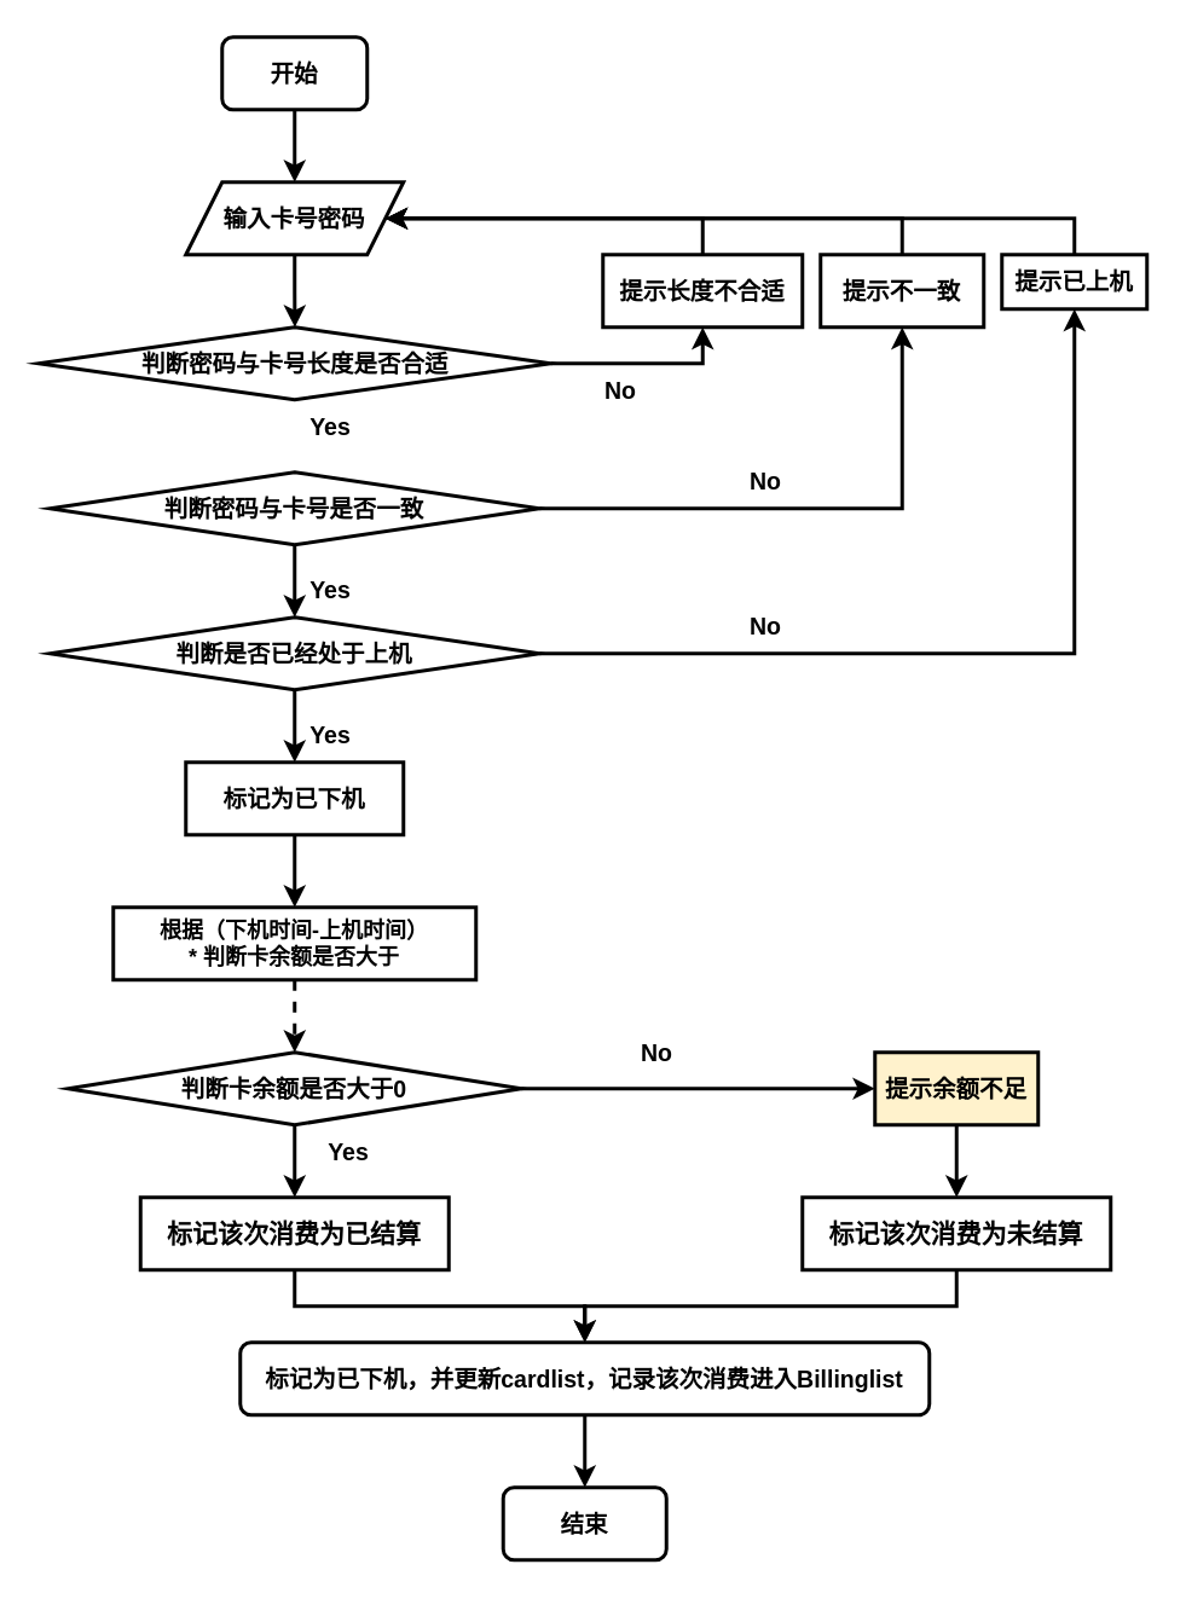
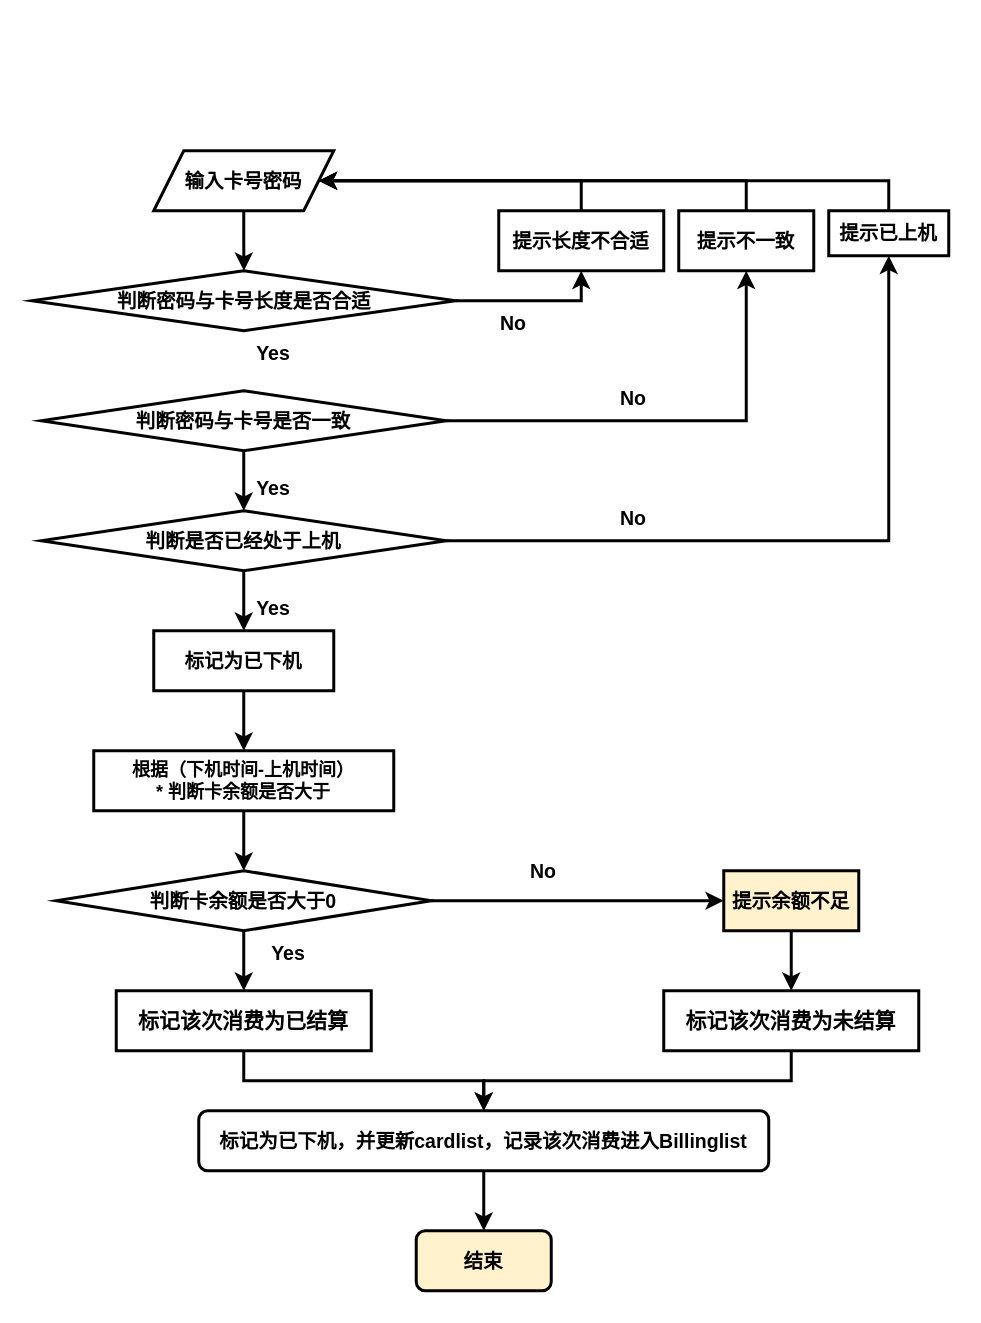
  <mxCell id="0" />
  <mxCell id="1" parent="0" />
- <mxCell id="2" style="edgeStyle=orthogonalEdgeStyle;rounded=0;orthogonalLoop=1;jettySize=auto;html=1;exitX=0.5;exitY=1;exitDx=0;exitDy=0;fontSize=13;strokeWidth=2;" parent="1" source="3" target="5" edge="1"><mxGeometry relative="1" as="geometry" /></mxCell>
- <mxCell id="3" value="&lt;b&gt;&lt;font style=&quot;font-size: 13px;&quot;&gt;开始&lt;/font&gt;&lt;/b&gt;" style="rounded=1;whiteSpace=wrap;html=1;strokeWidth=2;" parent="1" vertex="1"><mxGeometry x="122" y="20" width="80" height="40" as="geometry" /></mxCell>
  <mxCell id="4" style="edgeStyle=orthogonalEdgeStyle;rounded=0;orthogonalLoop=1;jettySize=auto;html=1;exitX=0.5;exitY=1;exitDx=0;exitDy=0;strokeWidth=2;fontSize=13;" parent="1" source="5" target="7" edge="1"><mxGeometry relative="1" as="geometry" /></mxCell>
  <mxCell id="5" value="&lt;b&gt;输入卡号密码&lt;/b&gt;" style="shape=parallelogram;perimeter=parallelogramPerimeter;whiteSpace=wrap;html=1;fixedSize=1;strokeWidth=2;fontSize=13;" parent="1" vertex="1"><mxGeometry x="102" y="100" width="120" height="40" as="geometry" /></mxCell>
  <mxCell id="6" style="edgeStyle=orthogonalEdgeStyle;rounded=0;orthogonalLoop=1;jettySize=auto;html=1;exitX=1;exitY=0.5;exitDx=0;exitDy=0;entryX=0.5;entryY=1;entryDx=0;entryDy=0;strokeWidth=2;fontSize=13;" parent="1" source="7" target="18" edge="1"><mxGeometry relative="1" as="geometry" /></mxCell>
  <mxCell id="7" value="&lt;b&gt;判断密码与卡号长度是否合适&lt;/b&gt;" style="rhombus;whiteSpace=wrap;html=1;strokeWidth=2;fontSize=13;" parent="1" vertex="1"><mxGeometry x="20.75" y="180" width="282.5" height="40" as="geometry" /></mxCell>
  <mxCell id="8" style="edgeStyle=orthogonalEdgeStyle;rounded=0;orthogonalLoop=1;jettySize=auto;html=1;exitX=0.5;exitY=1;exitDx=0;exitDy=0;strokeWidth=2;fontSize=13;" parent="1" source="10" target="13" edge="1"><mxGeometry relative="1" as="geometry" /></mxCell>
  <mxCell id="9" style="edgeStyle=orthogonalEdgeStyle;rounded=0;orthogonalLoop=1;jettySize=auto;html=1;exitX=1;exitY=0.5;exitDx=0;exitDy=0;entryX=0.5;entryY=1;entryDx=0;entryDy=0;strokeWidth=2;fontSize=13;" parent="1" source="10" target="20" edge="1"><mxGeometry relative="1" as="geometry" /></mxCell>
  <mxCell id="10" value="&lt;b&gt;判断密码与卡号是否一致&lt;/b&gt;" style="rhombus;whiteSpace=wrap;html=1;strokeWidth=2;fontSize=13;" parent="1" vertex="1"><mxGeometry x="27" y="260" width="270" height="40" as="geometry" /></mxCell>
  <mxCell id="11" style="edgeStyle=orthogonalEdgeStyle;rounded=0;orthogonalLoop=1;jettySize=auto;html=1;exitX=0.5;exitY=1;exitDx=0;exitDy=0;strokeWidth=2;fontSize=13;" parent="1" source="13" edge="1"><mxGeometry relative="1" as="geometry"><mxPoint x="162" y="420" as="targetPoint" /></mxGeometry></mxCell>
  <mxCell id="12" style="edgeStyle=orthogonalEdgeStyle;rounded=0;orthogonalLoop=1;jettySize=auto;html=1;exitX=1;exitY=0.5;exitDx=0;exitDy=0;strokeWidth=2;fontSize=13;" parent="1" source="13" target="22" edge="1"><mxGeometry relative="1" as="geometry"><Array as="points"><mxPoint x="592" y="360" /></Array></mxGeometry></mxCell>
  <mxCell id="13" value="&lt;b&gt;判断是否已经处于上机&lt;/b&gt;" style="rhombus;whiteSpace=wrap;html=1;strokeWidth=2;fontSize=13;" parent="1" vertex="1"><mxGeometry x="27" y="340" width="270" height="40" as="geometry" /></mxCell>
  <mxCell id="14" style="edgeStyle=orthogonalEdgeStyle;rounded=0;orthogonalLoop=1;jettySize=auto;html=1;exitX=0.5;exitY=1;exitDx=0;exitDy=0;strokeWidth=2;" parent="1" source="15" target="34" edge="1"><mxGeometry relative="1" as="geometry" /></mxCell>
  <mxCell id="15" value="&lt;b&gt;标记为已下机&lt;/b&gt;" style="rounded=0;whiteSpace=wrap;html=1;strokeWidth=2;fontSize=13;" parent="1" vertex="1"><mxGeometry x="102" y="420" width="120" height="40" as="geometry" /></mxCell>
- <mxCell id="16" value="&lt;b&gt;结束&lt;/b&gt;" style="rounded=1;whiteSpace=wrap;html=1;strokeWidth=2;fontSize=13;" parent="1" vertex="1"><mxGeometry x="277" y="820" width="90" height="40" as="geometry" /></mxCell>
+ <mxCell id="16" value="&lt;b&gt;结束&lt;/b&gt;" style="rounded=1;whiteSpace=wrap;html=1;strokeWidth=2;fontSize=13;fillColor=#fff2cc;" parent="1" vertex="1"><mxGeometry x="277" y="820" width="90" height="40" as="geometry" /></mxCell>
  <mxCell id="17" style="edgeStyle=orthogonalEdgeStyle;rounded=0;orthogonalLoop=1;jettySize=auto;html=1;exitX=0.5;exitY=0;exitDx=0;exitDy=0;strokeWidth=2;fontSize=13;" parent="1" source="18" target="5" edge="1"><mxGeometry relative="1" as="geometry" /></mxCell>
  <mxCell id="18" value="&lt;b&gt;提示长度不合适&lt;/b&gt;" style="rounded=0;whiteSpace=wrap;html=1;strokeWidth=2;fontSize=13;" parent="1" vertex="1"><mxGeometry x="332" y="140" width="110" height="40" as="geometry" /></mxCell>
  <mxCell id="19" style="edgeStyle=orthogonalEdgeStyle;rounded=0;orthogonalLoop=1;jettySize=auto;html=1;exitX=0.5;exitY=0;exitDx=0;exitDy=0;entryX=1;entryY=0.5;entryDx=0;entryDy=0;strokeWidth=2;fontSize=13;" parent="1" source="20" target="5" edge="1"><mxGeometry relative="1" as="geometry" /></mxCell>
  <mxCell id="20" value="&lt;b&gt;提示不一致&lt;/b&gt;" style="rounded=0;whiteSpace=wrap;html=1;strokeWidth=2;fontSize=13;" parent="1" vertex="1"><mxGeometry x="452" y="140" width="90" height="40" as="geometry" /></mxCell>
  <mxCell id="21" style="edgeStyle=orthogonalEdgeStyle;rounded=0;orthogonalLoop=1;jettySize=auto;html=1;exitX=0.5;exitY=0;exitDx=0;exitDy=0;entryX=1;entryY=0.5;entryDx=0;entryDy=0;strokeWidth=2;fontSize=13;" parent="1" source="22" target="5" edge="1"><mxGeometry relative="1" as="geometry" /></mxCell>
  <mxCell id="22" value="&lt;b&gt;提示已上机&lt;/b&gt;" style="rounded=0;whiteSpace=wrap;html=1;strokeWidth=2;fontSize=13;" parent="1" vertex="1"><mxGeometry x="552" y="140" width="80" height="30" as="geometry" /></mxCell>
  <mxCell id="23" value="&lt;b&gt;Yes&lt;/b&gt;" style="text;html=1;strokeColor=none;fillColor=none;align=center;verticalAlign=middle;whiteSpace=wrap;rounded=0;fontSize=13;" parent="1" vertex="1"><mxGeometry x="152" y="390" width="60" height="30" as="geometry" /></mxCell>
  <mxCell id="24" value="&lt;b&gt;Yes&lt;/b&gt;" style="text;html=1;strokeColor=none;fillColor=none;align=center;verticalAlign=middle;whiteSpace=wrap;rounded=0;fontSize=13;" parent="1" vertex="1"><mxGeometry x="152" y="310" width="60" height="30" as="geometry" /></mxCell>
  <mxCell id="25" value="&lt;b&gt;Yes&lt;/b&gt;" style="text;html=1;strokeColor=none;fillColor=none;align=center;verticalAlign=middle;whiteSpace=wrap;rounded=0;fontSize=13;" parent="1" vertex="1"><mxGeometry x="152" y="220" width="60" height="30" as="geometry" /></mxCell>
  <mxCell id="26" value="&lt;b&gt;No&lt;/b&gt;" style="text;html=1;strokeColor=none;fillColor=none;align=center;verticalAlign=middle;whiteSpace=wrap;rounded=0;fontSize=13;" parent="1" vertex="1"><mxGeometry x="332" y="565" width="60" height="30" as="geometry" /></mxCell>
  <mxCell id="27" value="&lt;b&gt;No&lt;/b&gt;" style="text;html=1;strokeColor=none;fillColor=none;align=center;verticalAlign=middle;whiteSpace=wrap;rounded=0;fontSize=13;" parent="1" vertex="1"><mxGeometry x="392" y="330" width="60" height="30" as="geometry" /></mxCell>
  <mxCell id="28" value="&lt;b&gt;No&lt;/b&gt;" style="text;html=1;strokeColor=none;fillColor=none;align=center;verticalAlign=middle;whiteSpace=wrap;rounded=0;fontSize=13;" parent="1" vertex="1"><mxGeometry x="392" y="250" width="60" height="30" as="geometry" /></mxCell>
  <mxCell id="29" value="&lt;b&gt;No&lt;/b&gt;" style="text;html=1;strokeColor=none;fillColor=none;align=center;verticalAlign=middle;whiteSpace=wrap;rounded=0;fontSize=13;" parent="1" vertex="1"><mxGeometry x="312" y="200" width="60" height="30" as="geometry" /></mxCell>
  <mxCell id="30" style="edgeStyle=orthogonalEdgeStyle;rounded=0;orthogonalLoop=1;jettySize=auto;html=1;exitX=1;exitY=0.5;exitDx=0;exitDy=0;strokeWidth=2;" edge="1" parent="1" source="32" target="37"><mxGeometry relative="1" as="geometry"><Array as="points"><mxPoint x="452" y="600" /><mxPoint x="452" y="600" /></Array></mxGeometry></mxCell>
  <mxCell id="31" style="edgeStyle=orthogonalEdgeStyle;rounded=0;orthogonalLoop=1;jettySize=auto;html=1;exitX=0.5;exitY=1;exitDx=0;exitDy=0;entryX=0.5;entryY=0;entryDx=0;entryDy=0;strokeWidth=2;fontSize=14;" edge="1" parent="1" source="32" target="41"><mxGeometry relative="1" as="geometry" /></mxCell>
  <mxCell id="32" value="&lt;b&gt;判断卡余额是否大于0&lt;/b&gt;" style="rhombus;whiteSpace=wrap;html=1;strokeWidth=2;fontSize=13;" parent="1" vertex="1"><mxGeometry x="37" y="580" width="250" height="40" as="geometry" /></mxCell>
- <mxCell id="33" style="edgeStyle=orthogonalEdgeStyle;rounded=0;orthogonalLoop=1;jettySize=auto;html=1;exitX=0.5;exitY=1;exitDx=0;exitDy=0;strokeWidth=2;dashed=1;" parent="1" source="34" target="32" edge="1"><mxGeometry relative="1" as="geometry" /></mxCell>
+ <mxCell id="33" style="edgeStyle=orthogonalEdgeStyle;rounded=0;orthogonalLoop=1;jettySize=auto;html=1;exitX=0.5;exitY=1;exitDx=0;exitDy=0;strokeWidth=2;" parent="1" source="34" target="32" edge="1"><mxGeometry relative="1" as="geometry" /></mxCell>
  <mxCell id="34" value="&lt;b&gt;根据（下机时间-上机时间）&lt;br&gt;* 判断卡余额是否大于&lt;br&gt;&lt;/b&gt;" style="rounded=0;whiteSpace=wrap;html=1;strokeWidth=2;" parent="1" vertex="1"><mxGeometry x="62" y="500" width="200" height="40" as="geometry" /></mxCell>
  <mxCell id="35" value="&lt;b&gt;Yes&lt;/b&gt;" style="text;html=1;strokeColor=none;fillColor=none;align=center;verticalAlign=middle;whiteSpace=wrap;rounded=0;fontSize=13;" parent="1" vertex="1"><mxGeometry x="162" y="620" width="60" height="30" as="geometry" /></mxCell>
  <mxCell id="36" style="edgeStyle=orthogonalEdgeStyle;rounded=0;orthogonalLoop=1;jettySize=auto;html=1;exitX=0.5;exitY=1;exitDx=0;exitDy=0;entryX=0.5;entryY=0;entryDx=0;entryDy=0;strokeWidth=2;fontSize=14;" edge="1" parent="1" source="37" target="43"><mxGeometry relative="1" as="geometry" /></mxCell>
  <mxCell id="37" value="&lt;b&gt;提示余额不足&lt;/b&gt;" style="rounded=0;whiteSpace=wrap;html=1;strokeWidth=2;fontSize=13;fillColor=#fff2cc;" vertex="1" parent="1"><mxGeometry x="482" y="580" width="90" height="40" as="geometry" /></mxCell>
  <mxCell id="38" style="edgeStyle=orthogonalEdgeStyle;rounded=0;orthogonalLoop=1;jettySize=auto;html=1;exitX=0.5;exitY=1;exitDx=0;exitDy=0;entryX=0.5;entryY=0;entryDx=0;entryDy=0;strokeWidth=2;fontSize=14;" edge="1" parent="1" source="39" target="16"><mxGeometry relative="1" as="geometry" /></mxCell>
  <mxCell id="39" value="&lt;b style=&quot;border-color: var(--border-color); font-size: 13px;&quot;&gt;标记为已下机，并更新cardlist，记录该次消费进入Billinglist&lt;/b&gt;" style="rounded=1;whiteSpace=wrap;html=1;strokeWidth=2;" vertex="1" parent="1"><mxGeometry x="132" y="740" width="380" height="40" as="geometry" /></mxCell>
  <mxCell id="40" style="edgeStyle=orthogonalEdgeStyle;rounded=0;orthogonalLoop=1;jettySize=auto;html=1;exitX=0.5;exitY=1;exitDx=0;exitDy=0;entryX=0.5;entryY=0;entryDx=0;entryDy=0;strokeWidth=2;fontSize=14;" edge="1" parent="1" source="41" target="39"><mxGeometry relative="1" as="geometry" /></mxCell>
  <mxCell id="41" value="&lt;b&gt;&lt;font style=&quot;font-size: 14px;&quot;&gt;标记该次消费为已结算&lt;/font&gt;&lt;/b&gt;" style="rounded=0;whiteSpace=wrap;html=1;strokeWidth=2;" vertex="1" parent="1"><mxGeometry x="77" y="660" width="170" height="40" as="geometry" /></mxCell>
  <mxCell id="42" style="edgeStyle=orthogonalEdgeStyle;rounded=0;orthogonalLoop=1;jettySize=auto;html=1;exitX=0.5;exitY=1;exitDx=0;exitDy=0;entryX=0.5;entryY=0;entryDx=0;entryDy=0;strokeWidth=2;fontSize=14;" edge="1" parent="1" source="43" target="39"><mxGeometry relative="1" as="geometry" /></mxCell>
  <mxCell id="43" value="&lt;b&gt;&lt;font style=&quot;font-size: 14px;&quot;&gt;标记该次消费为未结算&lt;/font&gt;&lt;/b&gt;" style="rounded=0;whiteSpace=wrap;html=1;strokeWidth=2;" vertex="1" parent="1"><mxGeometry x="442" y="660" width="170" height="40" as="geometry" /></mxCell>
